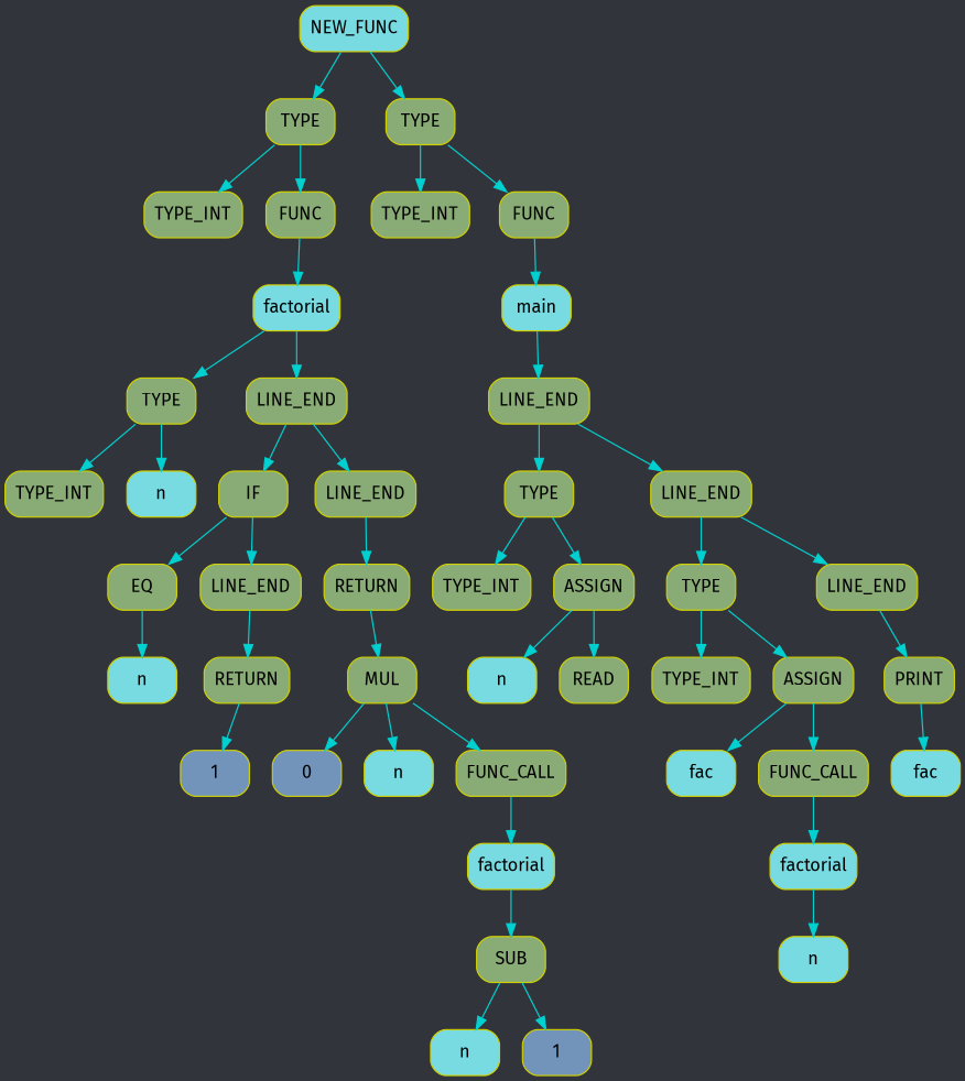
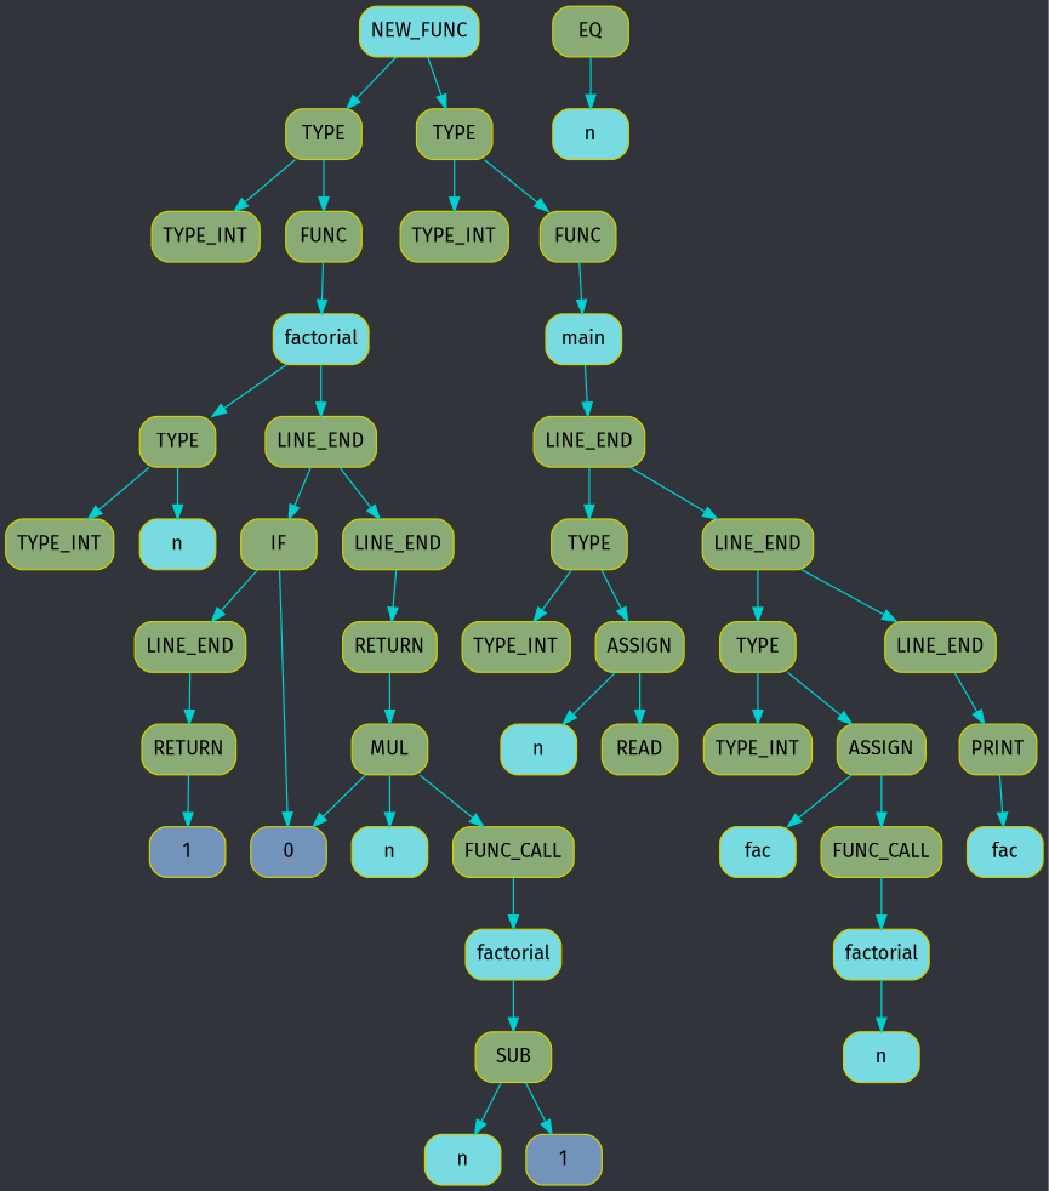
  digraph {
    bgcolor="#31353b"
    fontname="Fira Sans"
    rankdir=TB
    node [color="#D0D000" fillcolor="#89AC76" fontname="Fira Sans" shape=Mrecord style=filled]
    edge [color="#00D0D0" fontname="Fira Sans"]
    n1 [fillcolor="#78DBE2" label=NEW_FUNC]
    n2 [label=TYPE]
    n3 [label=TYPE]
    n4 [label=TYPE_INT]
    n5 [label=FUNC]
    n6 [label=TYPE_INT]
    n7 [label=FUNC]
    n8 [fillcolor="#78DBE2" label=factorial]
    n9 [label=TYPE]
    n10 [label=LINE_END]
    n11 [label=TYPE_INT]
    n12 [fillcolor="#78DBE2" label=n]
    n13 [label=IF]
    n14 [label=LINE_END]
    n15 [label=EQ]
    n16 [label=LINE_END]
    n17 [label=RETURN]
    n18 [fillcolor="#78DBE2" label=n]
    n19 [label=RETURN]
    n20 [fillcolor="#7293ba" label=0]
    n21 [fillcolor="#7293ba" label=1]
    n22 [label=MUL]
    n23 [fillcolor="#78DBE2" label=n]
    n24 [label=FUNC_CALL]
    n25 [fillcolor="#78DBE2" label=factorial]
    n26 [label=SUB]
    n27 [fillcolor="#78DBE2" label=n]
    n28 [fillcolor="#7293ba" label=1]
    n29 [fillcolor="#78DBE2" label=main]
    n30 [label=LINE_END]
    n31 [label=TYPE]
    n32 [label=LINE_END]
    n33 [label=TYPE_INT]
    n34 [label=ASSIGN]
    n35 [label=TYPE]
    n36 [label=LINE_END]
    n37 [fillcolor="#78DBE2" label=n]
    n38 [label=READ]
    n39 [label=TYPE_INT]
    n40 [label=ASSIGN]
    n41 [label=PRINT]
    n42 [fillcolor="#78DBE2" label=fac]
    n43 [label=FUNC_CALL]
    n44 [fillcolor="#78DBE2" label=factorial]
    n45 [fillcolor="#78DBE2" label=n]
    n46 [fillcolor="#78DBE2" label=fac]
    n1 -> n2
    n1 -> n3
    n2 -> n4
    n2 -> n5
    n3 -> n6
    n3 -> n7
    n5 -> n8
    n7 -> n29
    n8 -> n9
    n8 -> n10
    n9 -> n11
    n9 -> n12
    n10 -> n13
    n10 -> n14
-   n13 -> n15
+   n13 -> n20
    n13 -> n16
    n14 -> n17
    n15 -> n18
    n16 -> n19
    n17 -> n22
    n19 -> n21
    n22 -> n20
    n22 -> n23
    n22 -> n24
    n24 -> n25
    n25 -> n26
    n26 -> n27
    n26 -> n28
    n29 -> n30
    n30 -> n31
    n30 -> n32
    n31 -> n33
    n31 -> n34
    n32 -> n35
    n32 -> n36
    n34 -> n37
    n34 -> n38
    n35 -> n39
    n35 -> n40
    n36 -> n41
    n40 -> n42
    n40 -> n43
    n41 -> n46
    n43 -> n44
    n44 -> n45
  }
